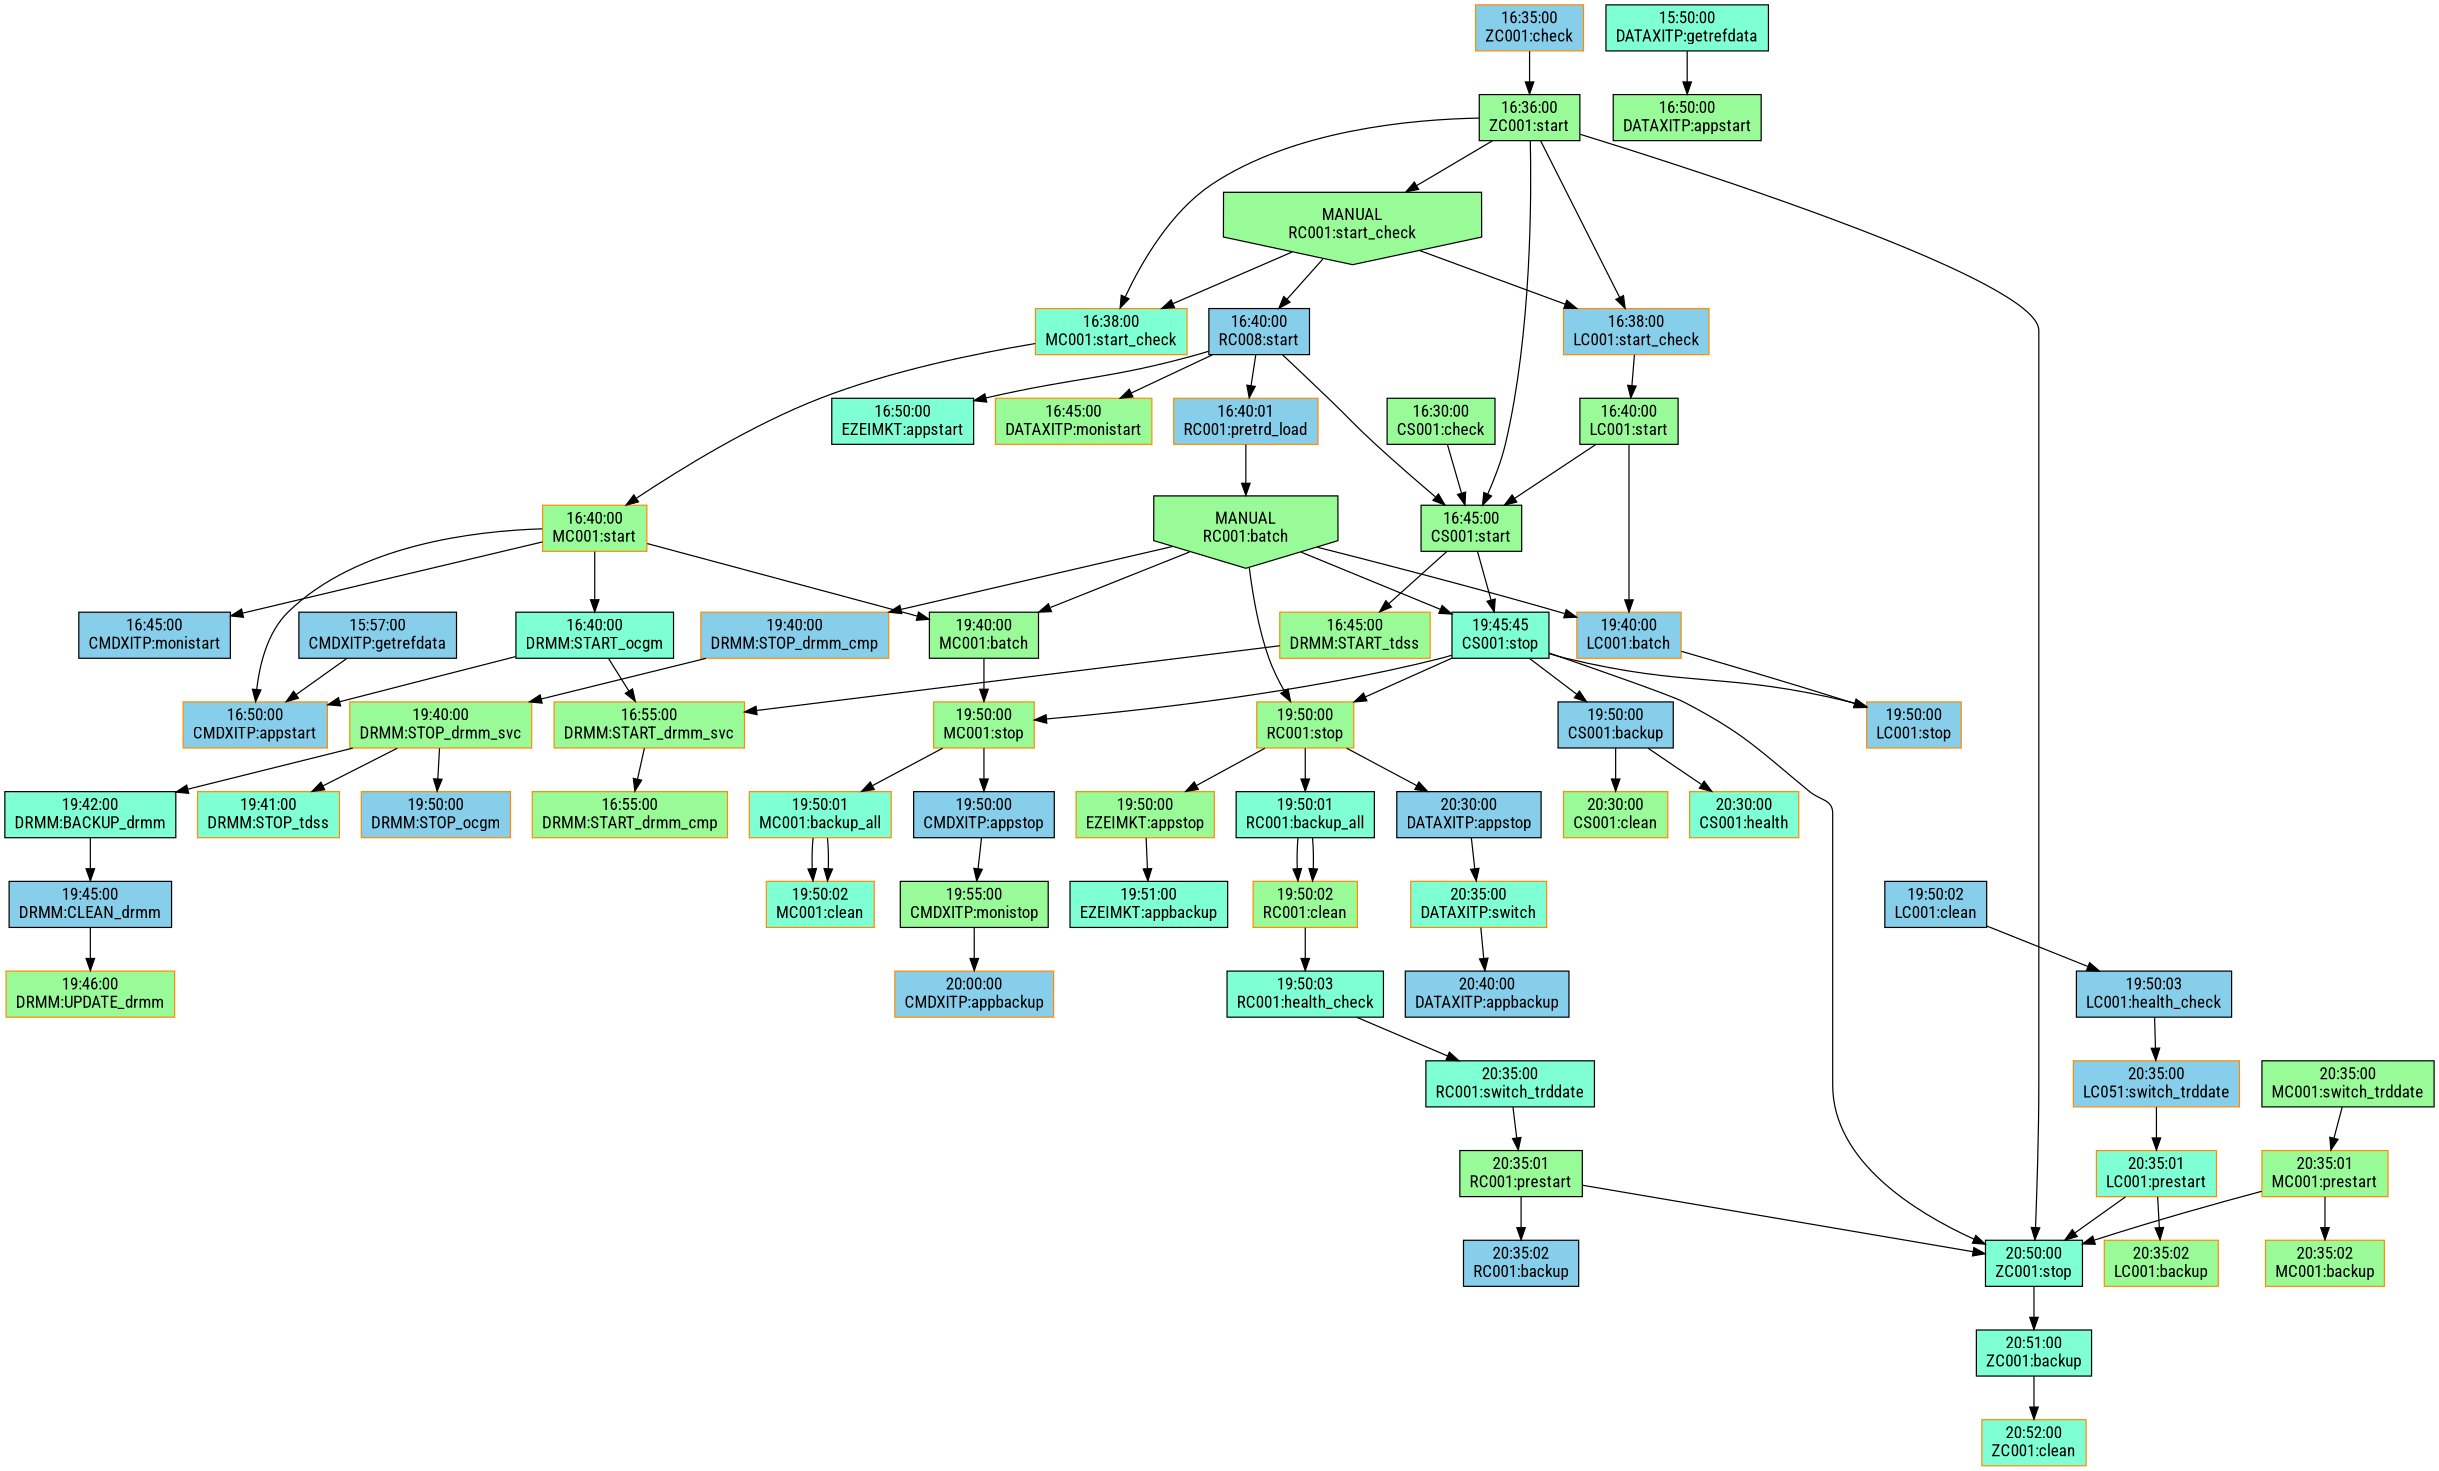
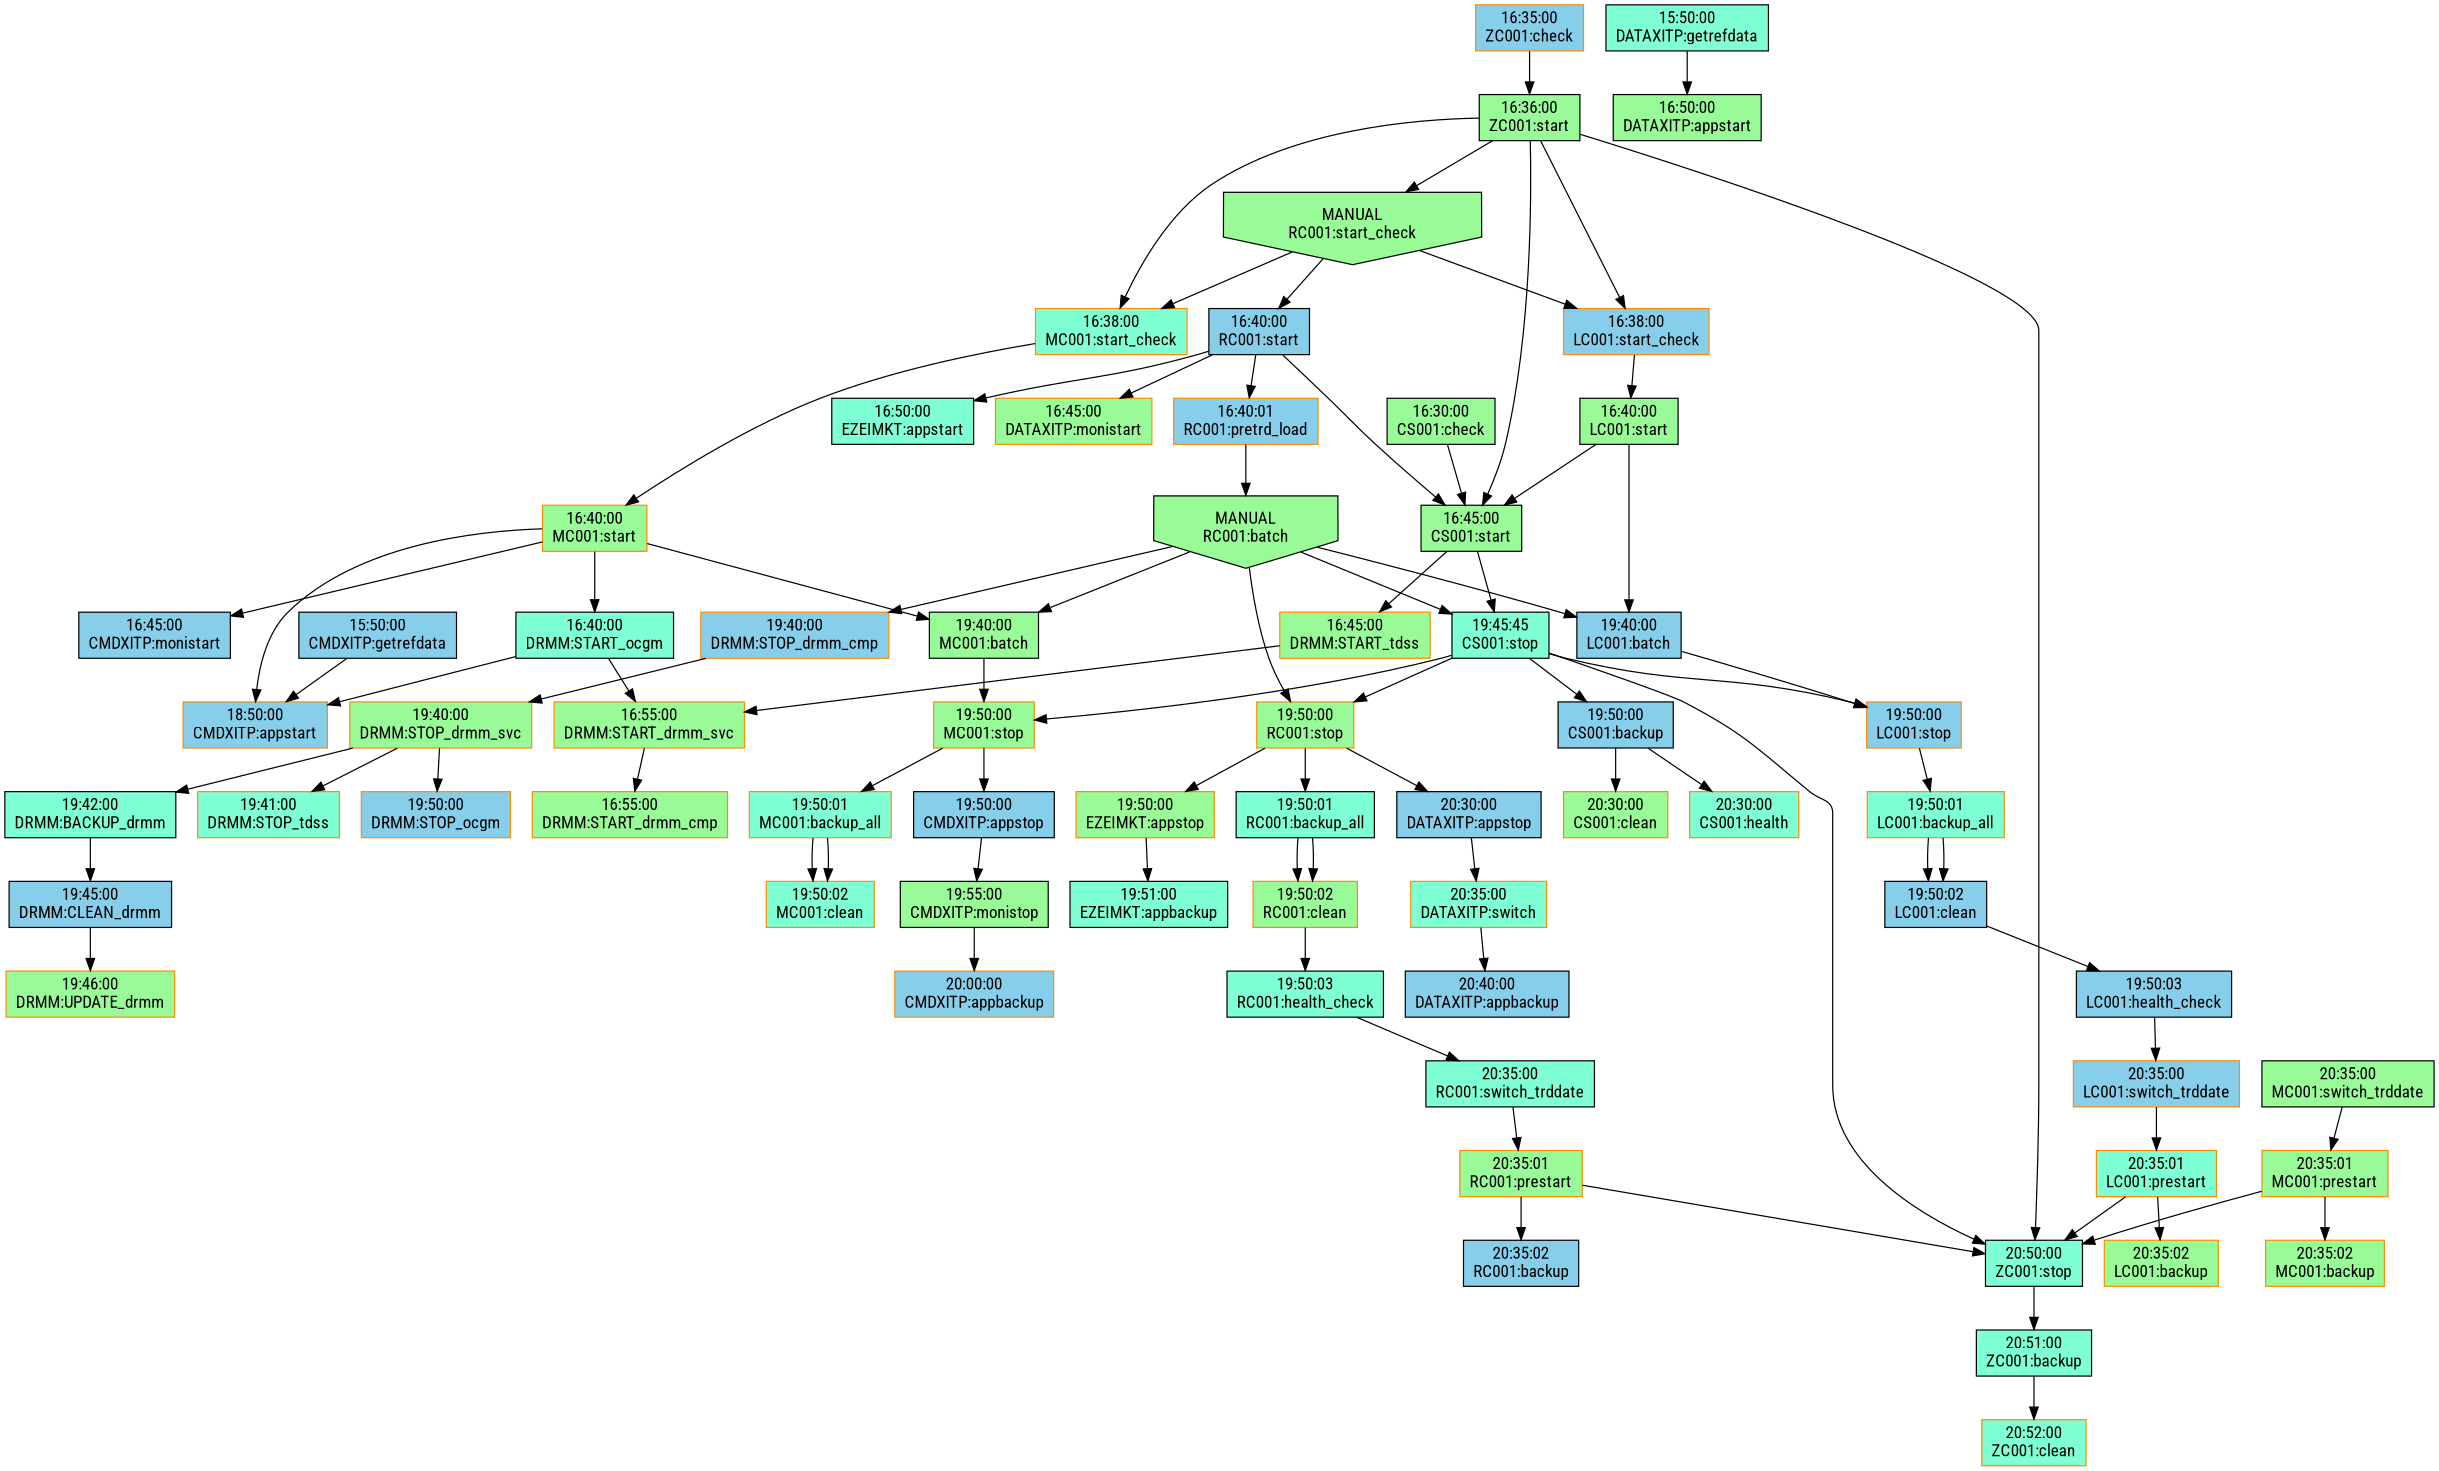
  digraph {
    fontname="Roboto Condensed"
    node [color=black fillcolor=palegreen fontname="Roboto Condensed" shape=box style=filled]
    edge [fontname="Roboto Condensed"]
    n1 [fillcolor=aquamarine label="16:50:00\nEZEIMKT:appstart"]
    n2 [color=darkorange label="19:50:00\nEZEIMKT:appstop"]
    n3 [fillcolor=aquamarine label="19:51:00\nEZEIMKT:appbackup"]
-   n4 [fillcolor=skyblue label="15:57:00\nCMDXITP:getrefdata"]
-   n5 [color=darkorange fillcolor=skyblue label="16:50:00\nCMDXITP:appstart"]
+   n4 [fillcolor=skyblue label="15:50:00\nCMDXITP:getrefdata"]
+   n5 [color=darkorange fillcolor=skyblue label="18:50:00\nCMDXITP:appstart"]
    n6 [fillcolor=skyblue label="16:45:00\nCMDXITP:monistart"]
    n7 [fillcolor=skyblue label="19:50:00\nCMDXITP:appstop"]
    n8 [label="19:55:00\nCMDXITP:monistop"]
    n9 [color=darkorange fillcolor=skyblue label="20:00:00\nCMDXITP:appbackup"]
    n10 [color=darkorange fillcolor=skyblue label="16:35:00\nZC001:check"]
    n11 [label="16:36:00\nZC001:start"]
    n12 [fillcolor=aquamarine label="20:50:00\nZC001:stop"]
    n13 [label="MANUAL\nRC001:start_check" shape=invhouse]
    n14 [color=darkorange fillcolor=aquamarine label="16:38:00\nMC001:start_check"]
    n15 [color=darkorange fillcolor=skyblue label="16:38:00\nLC001:start_check"]
    n16 [label="16:45:00\nCS001:start"]
    n17 [fillcolor=aquamarine label="20:51:00\nZC001:backup"]
-   n18 [fillcolor=skyblue label="16:40:00\nRC008:start"]
+   n18 [fillcolor=skyblue label="16:40:00\nRC001:start"]
    n19 [color=darkorange label="16:40:00\nMC001:start"]
    n20 [label="16:40:00\nLC001:start"]
    n21 [fillcolor=aquamarine label="19:45:45\nCS001:stop"]
    n22 [color=darkorange label="16:45:00\nDRMM:START_tdss"]
    n23 [color=darkorange fillcolor=aquamarine label="20:52:00\nZC001:clean"]
    n24 [color=darkorange fillcolor=skyblue label="16:40:01\nRC001:pretrd_load"]
    n25 [color=darkorange label="16:45:00\nDATAXITP:monistart"]
    n26 [label="MANUAL\nRC001:batch" shape=invhouse]
    n27 [label="16:50:00\nDATAXITP:appstart"]
    n28 [color=darkorange label="19:50:00\nRC001:stop"]
    n29 [label="19:40:00\nMC001:batch"]
-   n30 [color=darkorange fillcolor=skyblue label="19:40:00\nLC001:batch"]
+   n30 [fillcolor=skyblue label="19:40:00\nLC001:batch"]
    n31 [color=darkorange fillcolor=skyblue label="19:40:00\nDRMM:STOP_drmm_cmp"]
    n32 [fillcolor=aquamarine label="19:50:01\nRC001:backup_all"]
    n33 [fillcolor=skyblue label="20:30:00\nDATAXITP:appstop"]
    n34 [color=darkorange label="19:50:02\nRC001:clean"]
    n35 [color=darkorange fillcolor=aquamarine label="20:35:00\nDATAXITP:switch"]
    n36 [fillcolor=aquamarine label="19:50:03\nRC001:health_check"]
    n37 [fillcolor=aquamarine label="20:35:00\nRC001:switch_trddate"]
-   n38 [label="20:35:01\nRC001:prestart"]
+   n38 [color=darkorange label="20:35:01\nRC001:prestart"]
    n39 [fillcolor=skyblue label="20:35:02\nRC001:backup"]
    n40 [color=darkorange label="19:50:00\nMC001:stop"]
    n41 [color=darkorange fillcolor=skyblue label="19:50:00\nLC001:stop"]
    n42 [fillcolor=skyblue label="19:50:00\nCS001:backup"]
    n43 [color=darkorange label="19:40:00\nDRMM:STOP_drmm_svc"]
    n44 [fillcolor=aquamarine label="16:40:00\nDRMM:START_ocgm"]
    n45 [color=darkorange label="16:55:00\nDRMM:START_drmm_svc"]
    n46 [color=darkorange fillcolor=aquamarine label="19:50:01\nMC001:backup_all"]
    n47 [color=darkorange fillcolor=aquamarine label="19:50:02\nMC001:clean"]
    n48 [label="20:35:00\nMC001:switch_trddate"]
    n49 [color=darkorange label="20:35:01\nMC001:prestart"]
    n50 [color=darkorange label="20:35:02\nMC001:backup"]
+   n51 [color=darkorange fillcolor=aquamarine label="19:50:01\nLC001:backup_all"]
    n52 [fillcolor=skyblue label="19:50:02\nLC001:clean"]
    n53 [fillcolor=skyblue label="19:50:03\nLC001:health_check"]
-   n54 [color=darkorange fillcolor=skyblue label="20:35:00\nLC051:switch_trddate"]
+   n54 [color=darkorange fillcolor=skyblue label="20:35:00\nLC001:switch_trddate"]
    n55 [color=darkorange fillcolor=aquamarine label="20:35:01\nLC001:prestart"]
    n56 [color=darkorange label="20:35:02\nLC001:backup"]
    n57 [label="16:30:00\nCS001:check"]
    n58 [color=darkorange label="20:30:00\nCS001:clean"]
    n59 [color=darkorange fillcolor=aquamarine label="20:30:00\nCS001:health"]
    n60 [color=darkorange label="16:55:00\nDRMM:START_drmm_cmp"]
    n61 [fillcolor=aquamarine label="19:42:00\nDRMM:BACKUP_drmm"]
    n62 [color=darkorange fillcolor=aquamarine label="19:41:00\nDRMM:STOP_tdss"]
    n63 [color=darkorange fillcolor=skyblue label="19:50:00\nDRMM:STOP_ocgm"]
    n64 [fillcolor=skyblue label="19:45:00\nDRMM:CLEAN_drmm"]
    n65 [color=darkorange label="19:46:00\nDRMM:UPDATE_drmm"]
    n66 [fillcolor=aquamarine label="15:50:00\nDATAXITP:getrefdata"]
    n67 [fillcolor=skyblue label="20:40:00\nDATAXITP:appbackup"]
    n2 -> n3
    n4 -> n5
    n7 -> n8
    n8 -> n9
    n10 -> n11
    n11 -> n12
    n11 -> n13
    n11 -> n14
    n11 -> n15
    n11 -> n16
    n12 -> n17
    n13 -> n14
    n13 -> n15
    n13 -> n18
    n14 -> n19
    n15 -> n20
    n16 -> n21
    n16 -> n22
    n17 -> n23
    n18 -> n1
    n18 -> n16
    n18 -> n24
    n18 -> n25
    n19 -> n5
    n19 -> n6
    n19 -> n29
    n19 -> n44
    n20 -> n16
    n20 -> n30
    n21 -> n12
    n21 -> n28
    n21 -> n40
    n21 -> n41
    n21 -> n42
    n22 -> n45
    n24 -> n26
    n26 -> n21
    n26 -> n28
    n26 -> n29
    n26 -> n30
    n26 -> n31
    n28 -> n2
    n28 -> n32
    n28 -> n33
    n29 -> n40
    n30 -> n41
    n31 -> n43
    n32 -> n34
    n32 -> n34
    n33 -> n35
    n34 -> n36
    n35 -> n67
    n36 -> n37
    n37 -> n38
    n38 -> n12
    n38 -> n39
    n40 -> n7
    n40 -> n46
+   n41 -> n51
    n42 -> n58
    n42 -> n59
    n43 -> n61
    n43 -> n62
    n43 -> n63
    n44 -> n5
    n44 -> n45
    n45 -> n60
    n46 -> n47
    n46 -> n47
    n48 -> n49
    n49 -> n12
    n49 -> n50
+   n51 -> n52
+   n51 -> n52
    n52 -> n53
    n53 -> n54
    n54 -> n55
    n55 -> n12
    n55 -> n56
    n57 -> n16
    n61 -> n64
    n64 -> n65
    n66 -> n27
  }
